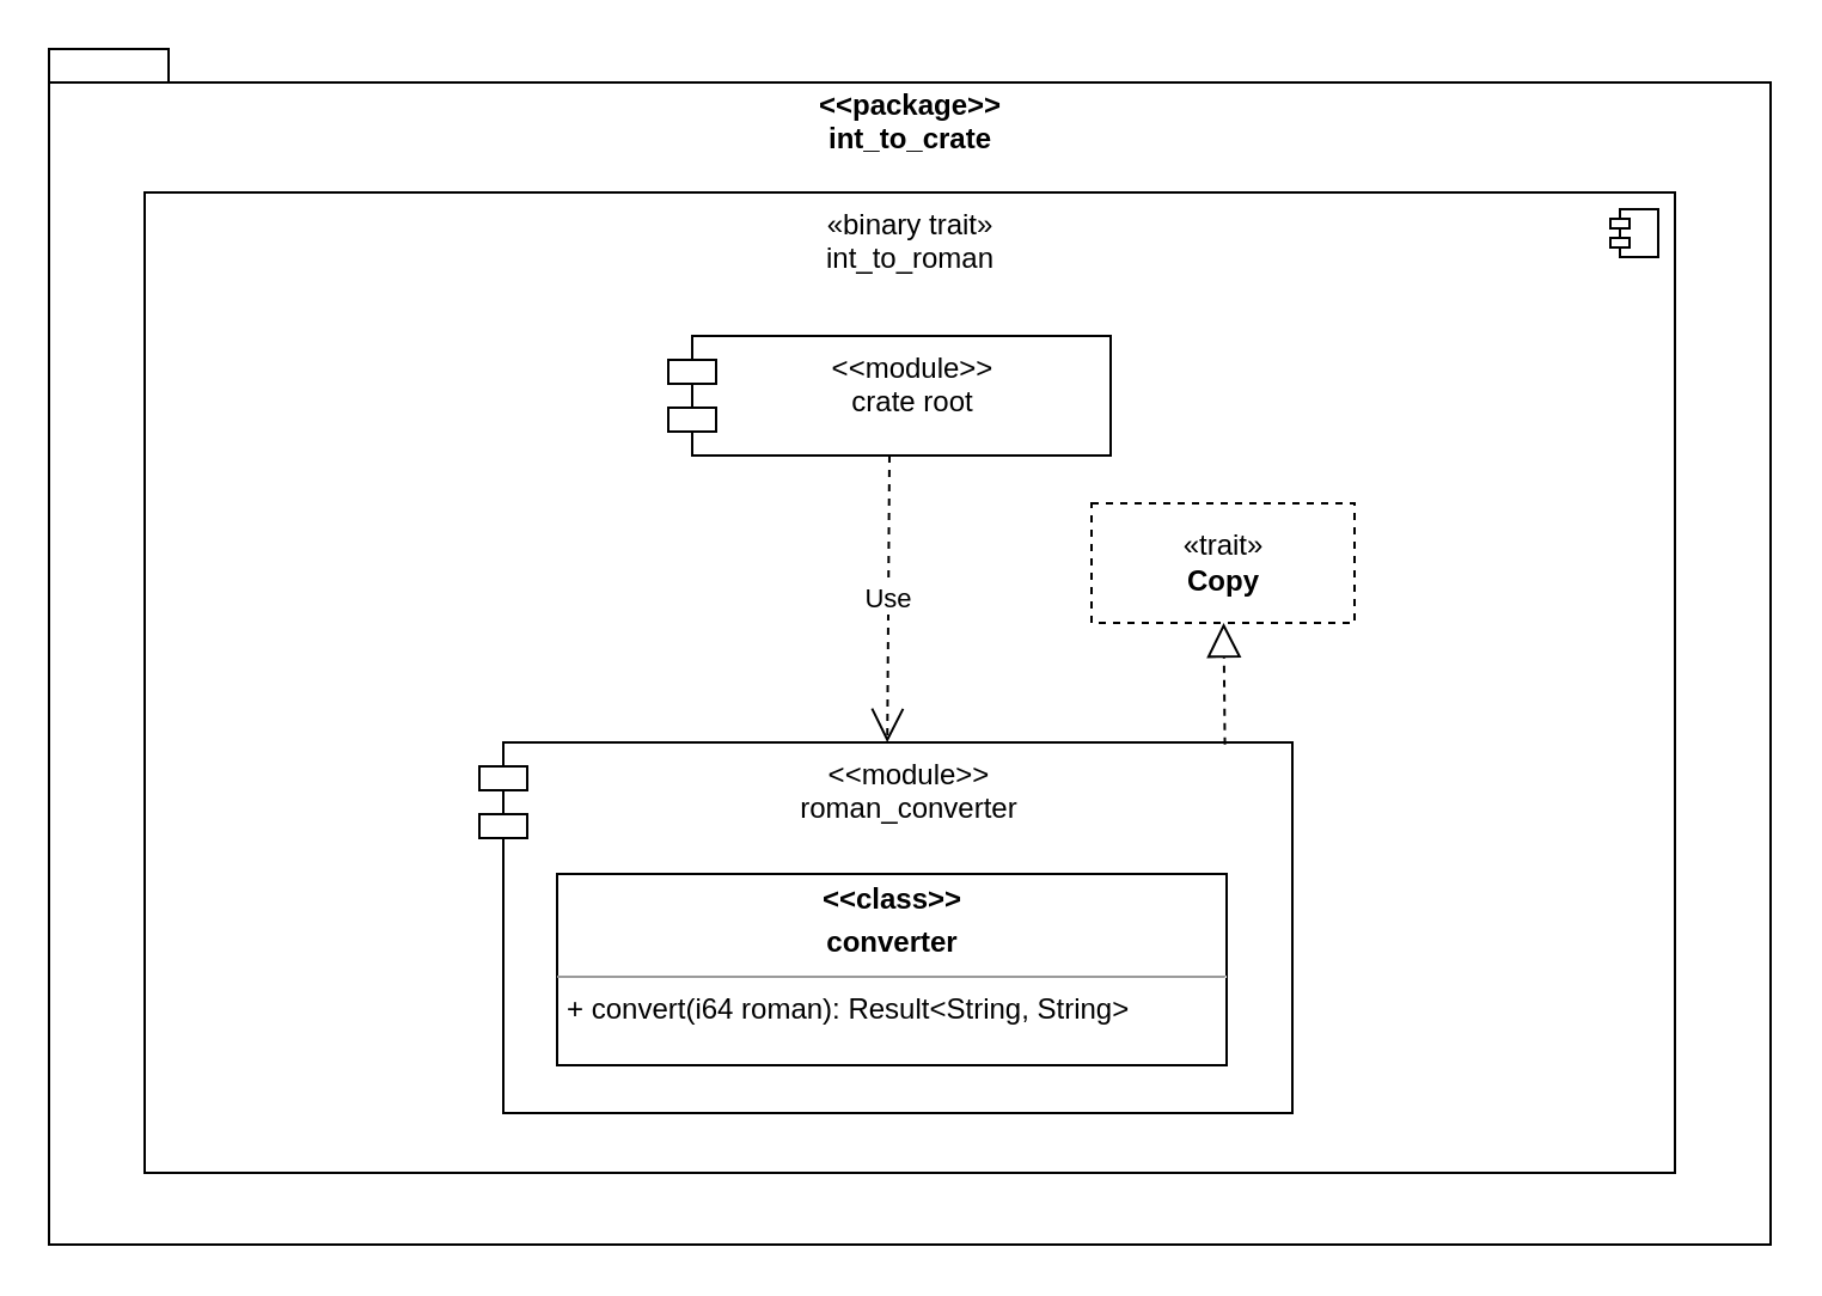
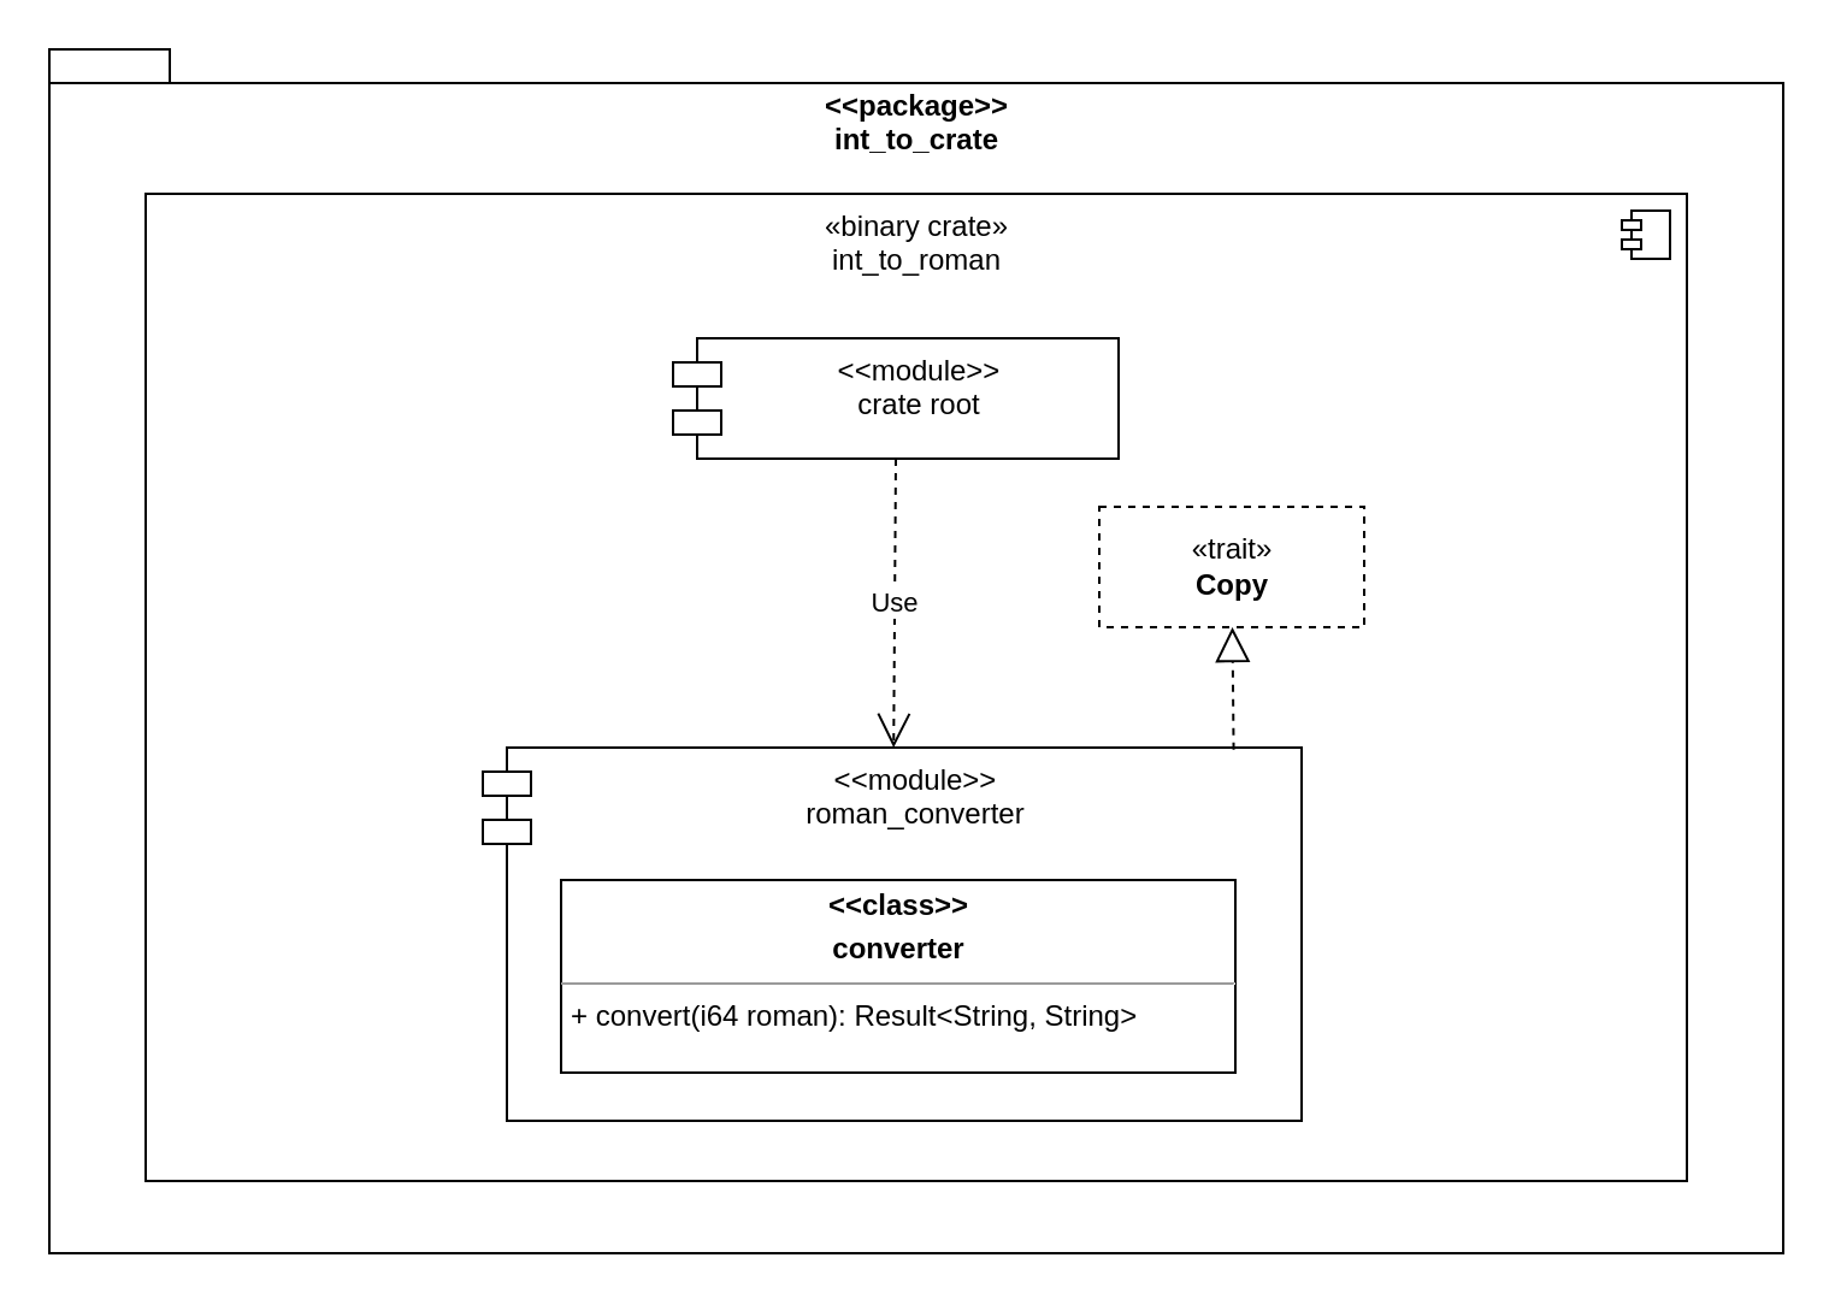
  <mxCell id="0" />
  <mxCell id="1" parent="0" />
  <mxCell id="2" value="&amp;lt;&amp;lt;package&amp;gt;&amp;gt;&lt;br&gt;int_to_crate" style="shape=folder;fontStyle=1;spacingTop=10;tabWidth=40;tabHeight=14;tabPosition=left;html=1;align=center;verticalAlign=top;" parent="1" vertex="1"><mxGeometry x="20" y="20" width="720" height="500" as="geometry" /></mxCell>
- <mxCell id="3" value="«binary trait»&lt;br&gt;int_to_roman" style="html=1;dropTarget=0;verticalAlign=top;" parent="1" vertex="1"><mxGeometry x="60" y="80" width="640" height="410" as="geometry" /></mxCell>
+ <mxCell id="3" value="«binary crate»&lt;br&gt;int_to_roman" style="html=1;dropTarget=0;verticalAlign=top;" parent="1" vertex="1"><mxGeometry x="60" y="80" width="640" height="410" as="geometry" /></mxCell>
  <mxCell id="4" value="" style="shape=module;jettyWidth=8;jettyHeight=4;" parent="3" vertex="1"><mxGeometry x="1" width="20" height="20" relative="1" as="geometry"><mxPoint x="-27" y="7" as="offset" /></mxGeometry></mxCell>
  <mxCell id="5" value="&lt;&lt;module&gt;&gt;&#10;roman_converter" style="shape=module;align=left;spacingLeft=20;align=center;verticalAlign=top;" parent="1" vertex="1"><mxGeometry x="200" y="310" width="340" height="155" as="geometry" /></mxCell>
  <mxCell id="6" value="«trait»&lt;br&gt;&lt;b&gt;Copy&lt;/b&gt;" style="html=1;dashed=1;" parent="1" vertex="1"><mxGeometry x="456" y="210" width="110" height="50" as="geometry" /></mxCell>
  <mxCell id="7" value="" style="endArrow=block;dashed=1;endFill=0;endSize=12;html=1;rounded=0;exitX=0.917;exitY=0.006;exitDx=0;exitDy=0;exitPerimeter=0;" parent="1" source="5" target="6" edge="1"><mxGeometry width="160" relative="1" as="geometry"><mxPoint x="550" y="529.5" as="sourcePoint" /><mxPoint x="660" y="589.5" as="targetPoint" /></mxGeometry></mxCell>
  <mxCell id="8" value="&lt;p style=&quot;margin:0px;margin-top:4px;text-align:center;&quot;&gt;&lt;b&gt;&amp;lt;&amp;lt;class&amp;gt;&amp;gt;&lt;/b&gt;&lt;/p&gt;&lt;p style=&quot;margin:0px;margin-top:4px;text-align:center;&quot;&gt;&lt;b&gt;converter&lt;/b&gt;&lt;/p&gt;&lt;hr size=&quot;1&quot;&gt;&lt;p style=&quot;margin:0px;margin-left:4px;&quot;&gt;+ convert(i64 roman): Result&amp;lt;String, String&amp;gt;&lt;/p&gt;" style="verticalAlign=top;align=left;overflow=fill;fontSize=12;fontFamily=Helvetica;html=1;" parent="1" vertex="1"><mxGeometry x="232.5" y="365" width="280" height="80" as="geometry" /></mxCell>
  <mxCell id="9" value="&lt;&lt;module&gt;&gt;&#10;crate root" style="shape=module;align=left;spacingLeft=20;align=center;verticalAlign=top;" parent="1" vertex="1"><mxGeometry x="279" y="140" width="185" height="50" as="geometry" /></mxCell>
  <mxCell id="10" value="Use" style="endArrow=open;endSize=12;dashed=1;html=1;rounded=0;exitX=0.5;exitY=1;exitDx=0;exitDy=0;" parent="1" source="9" target="5" edge="1"><mxGeometry width="160" relative="1" as="geometry"><mxPoint x="-190" y="500" as="sourcePoint" /><mxPoint x="-30" y="500" as="targetPoint" /></mxGeometry></mxCell>
